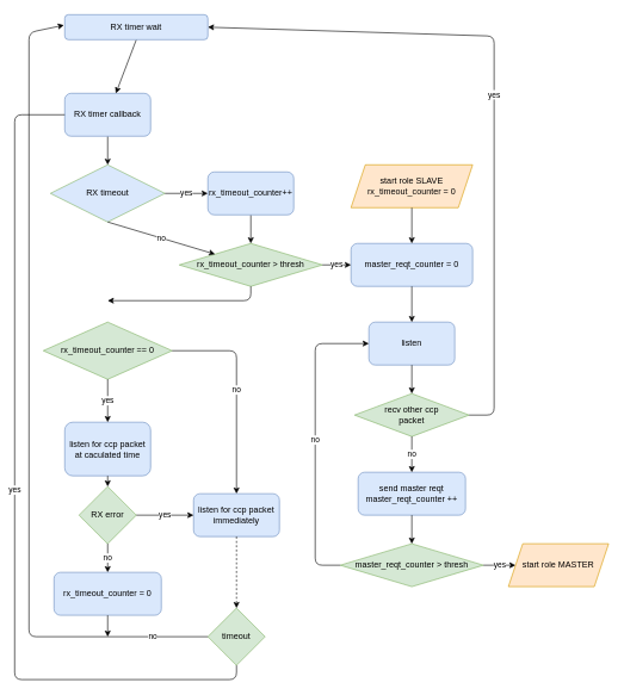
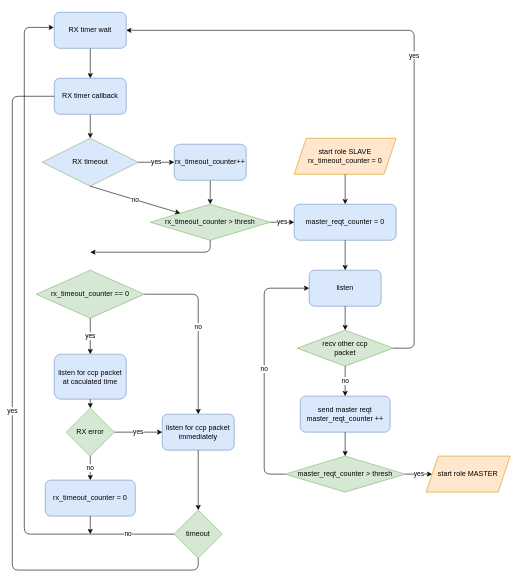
  <mxCell id="0" />
  <mxCell id="1" parent="0" />
  <mxCell id="2" value="&lt;span&gt;RX timeout&lt;/span&gt;" style="rhombus;whiteSpace=wrap;html=1;fillColor=#dae8fc;strokeColor=#82b366;" parent="1" vertex="1"><mxGeometry x="70" y="230" width="160" height="80" as="geometry" /></mxCell>
  <mxCell id="3" value="yes" style="endArrow=classic;html=1;exitX=1;exitY=0.5;exitDx=0;exitDy=0;entryX=0;entryY=0.5;entryDx=0;entryDy=0;" parent="1" source="2" target="43" edge="1"><mxGeometry width="50" height="50" relative="1" as="geometry"><mxPoint x="290" y="310" as="sourcePoint" /><mxPoint x="285" y="270" as="targetPoint" /></mxGeometry></mxCell>
  <mxCell id="4" value="&lt;span&gt;rx_timeout_counter &amp;gt; thresh&lt;/span&gt;" style="rhombus;whiteSpace=wrap;html=1;fillColor=#d5e8d4;strokeColor=#82b366;" parent="1" vertex="1"><mxGeometry x="250" y="340" width="200" height="60" as="geometry" /></mxCell>
  <mxCell id="5" value="" style="endArrow=classic;html=1;exitX=0.5;exitY=1;exitDx=0;exitDy=0;entryX=0.5;entryY=0;entryDx=0;entryDy=0;" parent="1" source="43" target="4" edge="1"><mxGeometry width="50" height="50" relative="1" as="geometry"><mxPoint x="350" y="300" as="sourcePoint" /><mxPoint x="300" y="340" as="targetPoint" /></mxGeometry></mxCell>
  <mxCell id="6" value="" style="endArrow=classic;html=1;exitX=0.5;exitY=1;exitDx=0;exitDy=0;entryX=0.5;entryY=0;entryDx=0;entryDy=0;" parent="1" source="21" target="2" edge="1"><mxGeometry width="50" height="50" relative="1" as="geometry"><mxPoint x="150" y="80" as="sourcePoint" /><mxPoint x="230" y="170" as="targetPoint" /></mxGeometry></mxCell>
  <mxCell id="7" value="listen" style="rounded=1;whiteSpace=wrap;html=1;fillColor=#dae8fc;strokeColor=#6c8ebf;" parent="1" vertex="1"><mxGeometry x="515" y="450" width="120" height="60" as="geometry" /></mxCell>
  <mxCell id="8" value="send master reqt&lt;br&gt;master_reqt_counter ++" style="rounded=1;whiteSpace=wrap;html=1;fillColor=#dae8fc;strokeColor=#6c8ebf;" parent="1" vertex="1"><mxGeometry x="500" y="660" width="150" height="60" as="geometry" /></mxCell>
  <mxCell id="9" value="recv other ccp&lt;br&gt;packet" style="rhombus;whiteSpace=wrap;html=1;fillColor=#d5e8d4;strokeColor=#82b366;" parent="1" vertex="1"><mxGeometry x="495" y="550" width="160" height="60" as="geometry" /></mxCell>
  <mxCell id="10" value="no" style="endArrow=classic;html=1;exitX=0.5;exitY=1;exitDx=0;exitDy=0;entryX=0.5;entryY=0;entryDx=0;entryDy=0;" parent="1" source="9" target="8" edge="1"><mxGeometry width="50" height="50" relative="1" as="geometry"><mxPoint x="550" y="600" as="sourcePoint" /><mxPoint x="600" y="550" as="targetPoint" /></mxGeometry></mxCell>
  <mxCell id="11" value="&lt;span&gt;master_reqt_counter &amp;gt; thresh&lt;/span&gt;" style="rhombus;whiteSpace=wrap;html=1;fillColor=#d5e8d4;strokeColor=#82b366;" parent="1" vertex="1"><mxGeometry x="475" y="760" width="200" height="60" as="geometry" /></mxCell>
  <mxCell id="12" value="" style="endArrow=classic;html=1;exitX=0.5;exitY=1;exitDx=0;exitDy=0;entryX=0.5;entryY=0;entryDx=0;entryDy=0;" parent="1" source="8" target="11" edge="1"><mxGeometry width="50" height="50" relative="1" as="geometry"><mxPoint x="560" y="710" as="sourcePoint" /><mxPoint x="610" y="660" as="targetPoint" /></mxGeometry></mxCell>
  <mxCell id="13" value="no" style="endArrow=classic;html=1;exitX=0;exitY=0.5;exitDx=0;exitDy=0;entryX=0;entryY=0.5;entryDx=0;entryDy=0;" parent="1" source="11" target="7" edge="1"><mxGeometry width="50" height="50" relative="1" as="geometry"><mxPoint x="560" y="710" as="sourcePoint" /><mxPoint x="610" y="660" as="targetPoint" /><Array as="points"><mxPoint x="440" y="790" /><mxPoint x="440" y="480" /></Array></mxGeometry></mxCell>
  <mxCell id="14" value="" style="endArrow=classic;html=1;exitX=0.5;exitY=1;exitDx=0;exitDy=0;" parent="1" source="7" target="9" edge="1"><mxGeometry width="50" height="50" relative="1" as="geometry"><mxPoint x="570" y="690" as="sourcePoint" /><mxPoint x="620" y="640" as="targetPoint" /></mxGeometry></mxCell>
  <mxCell id="15" value="yes" style="endArrow=classic;html=1;exitX=1;exitY=0.5;exitDx=0;exitDy=0;entryX=0;entryY=0.5;entryDx=0;entryDy=0;" parent="1" source="11" target="19" edge="1"><mxGeometry width="50" height="50" relative="1" as="geometry"><mxPoint x="610" y="660" as="sourcePoint" /><mxPoint x="710" y="790" as="targetPoint" /></mxGeometry></mxCell>
  <mxCell id="16" value="&lt;span&gt;master_reqt_counter = 0&lt;/span&gt;" style="rounded=1;whiteSpace=wrap;html=1;fillColor=#dae8fc;strokeColor=#6c8ebf;" parent="1" vertex="1"><mxGeometry x="490" y="340" width="170" height="60" as="geometry" /></mxCell>
  <mxCell id="17" value="" style="endArrow=classic;html=1;exitX=0.5;exitY=1;exitDx=0;exitDy=0;entryX=0.5;entryY=0;entryDx=0;entryDy=0;" parent="1" source="16" target="7" edge="1"><mxGeometry width="50" height="50" relative="1" as="geometry"><mxPoint x="600" y="500" as="sourcePoint" /><mxPoint x="650" y="450" as="targetPoint" /></mxGeometry></mxCell>
  <mxCell id="18" value="yes" style="endArrow=classic;html=1;entryX=1;entryY=0.5;entryDx=0;entryDy=0;exitX=1;exitY=0.5;exitDx=0;exitDy=0;" parent="1" source="9" target="38" edge="1"><mxGeometry width="50" height="50" relative="1" as="geometry"><mxPoint x="620" y="540" as="sourcePoint" /><mxPoint x="300" y="-20" as="targetPoint" /><Array as="points"><mxPoint x="690" y="580" /><mxPoint x="690" y="50" /></Array></mxGeometry></mxCell>
  <mxCell id="19" value="&lt;span&gt;start role MASTER&lt;/span&gt;" style="shape=parallelogram;perimeter=parallelogramPerimeter;whiteSpace=wrap;html=1;fixedSize=1;fillColor=#ffe6cc;strokeColor=#d79b00;" parent="1" vertex="1"><mxGeometry x="710" y="760" width="140" height="60" as="geometry" /></mxCell>
  <mxCell id="20" value="yes" style="endArrow=classic;html=1;exitX=1;exitY=0.5;exitDx=0;exitDy=0;entryX=0;entryY=0.5;entryDx=0;entryDy=0;" parent="1" source="4" target="16" edge="1"><mxGeometry width="50" height="50" relative="1" as="geometry"><mxPoint x="250" y="430" as="sourcePoint" /><mxPoint x="300" y="380" as="targetPoint" /></mxGeometry></mxCell>
  <mxCell id="21" value="&lt;span&gt;RX timer callback&lt;/span&gt;" style="rounded=1;whiteSpace=wrap;html=1;fillColor=#dae8fc;strokeColor=#6c8ebf;" parent="1" vertex="1"><mxGeometry x="90" y="130" width="120" height="60" as="geometry" /></mxCell>
  <mxCell id="22" value="&lt;span&gt;start role SLAVE&lt;br&gt;&lt;/span&gt;rx_timeout_counter = 0&lt;span&gt;&lt;br&gt;&lt;/span&gt;" style="shape=parallelogram;perimeter=parallelogramPerimeter;whiteSpace=wrap;html=1;fixedSize=1;fillColor=#ffe6cc;strokeColor=#d79b00;" parent="1" vertex="1"><mxGeometry x="490" y="230" width="170" height="60" as="geometry" /></mxCell>
  <mxCell id="23" value="" style="endArrow=classic;html=1;exitX=0.5;exitY=1;exitDx=0;exitDy=0;" parent="1" source="38" target="21" edge="1"><mxGeometry width="50" height="50" relative="1" as="geometry"><mxPoint x="100" y="-40" as="sourcePoint" /><mxPoint x="340" y="30" as="targetPoint" /></mxGeometry></mxCell>
  <mxCell id="24" value="no" style="endArrow=classic;html=1;exitX=0.5;exitY=1;exitDx=0;exitDy=0;" parent="1" source="2" target="4" edge="1"><mxGeometry width="50" height="50" relative="1" as="geometry"><mxPoint x="190" y="500" as="sourcePoint" /><mxPoint x="150" y="450" as="targetPoint" /></mxGeometry></mxCell>
  <mxCell id="25" value="&lt;span&gt;rx_timeout_counter == 0&lt;/span&gt;" style="rhombus;whiteSpace=wrap;html=1;fillColor=#d5e8d4;strokeColor=#82b366;" parent="1" vertex="1"><mxGeometry x="60" y="450" width="180" height="80" as="geometry" /></mxCell>
  <mxCell id="26" value="listen for ccp packet&lt;br&gt;at caculated time" style="rounded=1;whiteSpace=wrap;html=1;fillColor=#dae8fc;strokeColor=#6c8ebf;" parent="1" vertex="1"><mxGeometry x="90" y="590" width="120" height="75" as="geometry" /></mxCell>
  <mxCell id="27" value="yes" style="endArrow=classic;html=1;exitX=0.5;exitY=1;exitDx=0;exitDy=0;entryX=0.5;entryY=0;entryDx=0;entryDy=0;" parent="1" source="25" target="26" edge="1"><mxGeometry width="50" height="50" relative="1" as="geometry"><mxPoint x="210" y="550" as="sourcePoint" /><mxPoint x="260" y="500" as="targetPoint" /></mxGeometry></mxCell>
  <mxCell id="28" value="no" style="endArrow=classic;html=1;exitX=1;exitY=0.5;exitDx=0;exitDy=0;entryX=0.5;entryY=0;entryDx=0;entryDy=0;" parent="1" source="25" target="29" edge="1"><mxGeometry width="50" height="50" relative="1" as="geometry"><mxPoint x="260" y="580" as="sourcePoint" /><mxPoint x="330" y="490" as="targetPoint" /><Array as="points"><mxPoint x="330" y="490" /></Array></mxGeometry></mxCell>
  <mxCell id="29" value="listen for ccp packet&lt;br&gt;immediately" style="rounded=1;whiteSpace=wrap;html=1;fillColor=#dae8fc;strokeColor=#6c8ebf;" parent="1" vertex="1"><mxGeometry x="270" y="690" width="120" height="60" as="geometry" /></mxCell>
  <mxCell id="30" value="RX error" style="rhombus;whiteSpace=wrap;html=1;fillColor=#d5e8d4;strokeColor=#82b366;" parent="1" vertex="1"><mxGeometry x="110" y="680" width="80" height="80" as="geometry" /></mxCell>
  <mxCell id="31" value="yes" style="endArrow=classic;html=1;exitX=1;exitY=0.5;exitDx=0;exitDy=0;" parent="1" source="30" target="29" edge="1"><mxGeometry width="50" height="50" relative="1" as="geometry"><mxPoint x="260" y="570" as="sourcePoint" /><mxPoint x="310" y="520" as="targetPoint" /></mxGeometry></mxCell>
  <mxCell id="32" value="" style="endArrow=classic;html=1;exitX=0.5;exitY=1;exitDx=0;exitDy=0;entryX=0.5;entryY=0;entryDx=0;entryDy=0;" parent="1" source="26" target="30" edge="1"><mxGeometry width="50" height="50" relative="1" as="geometry"><mxPoint x="260" y="570" as="sourcePoint" /><mxPoint x="310" y="520" as="targetPoint" /></mxGeometry></mxCell>
  <mxCell id="33" value="timeout" style="rhombus;whiteSpace=wrap;html=1;fillColor=#d5e8d4;strokeColor=#82b366;" parent="1" vertex="1"><mxGeometry x="290" y="850" width="80" height="80" as="geometry" /></mxCell>
- <mxCell id="34" value="" style="endArrow=classic;html=1;exitX=0.5;exitY=1;exitDx=0;exitDy=0;entryX=0.5;entryY=0;entryDx=0;entryDy=0;dashed=1;" parent="1" source="29" target="33" edge="1"><mxGeometry width="50" height="50" relative="1" as="geometry"><mxPoint x="240" y="560" as="sourcePoint" /><mxPoint x="290" y="510" as="targetPoint" /></mxGeometry></mxCell>
+ <mxCell id="34" value="" style="endArrow=classic;html=1;exitX=0.5;exitY=1;exitDx=0;exitDy=0;entryX=0.5;entryY=0;entryDx=0;entryDy=0;" parent="1" source="29" target="33" edge="1"><mxGeometry width="50" height="50" relative="1" as="geometry"><mxPoint x="240" y="560" as="sourcePoint" /><mxPoint x="290" y="510" as="targetPoint" /></mxGeometry></mxCell>
  <mxCell id="35" value="no" style="endArrow=classic;html=1;exitX=0.5;exitY=1;exitDx=0;exitDy=0;" parent="1" source="30" target="40" edge="1"><mxGeometry width="50" height="50" relative="1" as="geometry"><mxPoint x="160" y="600" as="sourcePoint" /><mxPoint x="150" y="840" as="targetPoint" /></mxGeometry></mxCell>
  <mxCell id="36" value="yes" style="endArrow=none;html=1;exitX=0.5;exitY=1;exitDx=0;exitDy=0;entryX=0;entryY=0.5;entryDx=0;entryDy=0;" parent="1" source="33" target="21" edge="1"><mxGeometry width="50" height="50" relative="1" as="geometry"><mxPoint x="280" y="450" as="sourcePoint" /><mxPoint x="330" y="400" as="targetPoint" /><Array as="points"><mxPoint x="330" y="950" /><mxPoint x="20" y="950" /><mxPoint x="20" y="160" /></Array></mxGeometry></mxCell>
  <mxCell id="37" value="no" style="endArrow=classic;html=1;exitX=0;exitY=0.5;exitDx=0;exitDy=0;entryX=-0.006;entryY=0.422;entryDx=0;entryDy=0;entryPerimeter=0;" parent="1" source="33" target="38" edge="1"><mxGeometry x="-0.866" width="50" height="50" relative="1" as="geometry"><mxPoint x="390" y="790" as="sourcePoint" /><mxPoint x="90" y="840" as="targetPoint" /><Array as="points"><mxPoint x="40" y="890" /><mxPoint x="40" y="45" /></Array><mxPoint as="offset" /></mxGeometry></mxCell>
- <mxCell id="38" value="RX timer wait" style="rounded=1;whiteSpace=wrap;html=1;fillColor=#dae8fc;strokeColor=#6c8ebf;" parent="1" vertex="1"><mxGeometry x="90" y="20" width="200" height="35" as="geometry" /></mxCell>
+ <mxCell id="38" value="RX timer wait" style="rounded=1;whiteSpace=wrap;html=1;fillColor=#dae8fc;strokeColor=#6c8ebf;" parent="1" vertex="1"><mxGeometry x="90" y="20" width="120" height="60" as="geometry" /></mxCell>
  <mxCell id="39" value="" style="endArrow=classic;html=1;exitX=0.5;exitY=1;exitDx=0;exitDy=0;entryX=0.5;entryY=0;entryDx=0;entryDy=0;" parent="1" source="22" target="16" edge="1"><mxGeometry width="50" height="50" relative="1" as="geometry"><mxPoint x="240" y="10" as="sourcePoint" /><mxPoint x="290" y="-40" as="targetPoint" /></mxGeometry></mxCell>
  <mxCell id="40" value="&lt;span&gt;rx_timeout_counter = 0&lt;/span&gt;" style="rounded=1;whiteSpace=wrap;html=1;fillColor=#dae8fc;strokeColor=#6c8ebf;" parent="1" vertex="1"><mxGeometry x="75" y="800" width="150" height="60" as="geometry" /></mxCell>
  <mxCell id="41" value="" style="endArrow=classic;html=1;exitX=0.5;exitY=1;exitDx=0;exitDy=0;" parent="1" source="40" edge="1"><mxGeometry width="50" height="50" relative="1" as="geometry"><mxPoint x="420" y="700" as="sourcePoint" /><mxPoint x="150" y="890" as="targetPoint" /></mxGeometry></mxCell>
  <mxCell id="42" value="" style="endArrow=classic;html=1;exitX=0.5;exitY=1;exitDx=0;exitDy=0;" parent="1" source="4" edge="1"><mxGeometry width="50" height="50" relative="1" as="geometry"><mxPoint x="560" y="470" as="sourcePoint" /><mxPoint x="150" y="420" as="targetPoint" /><Array as="points"><mxPoint x="350" y="420" /></Array></mxGeometry></mxCell>
  <mxCell id="43" value="&lt;span style=&quot;font-family: &amp;#34;helvetica&amp;#34;&quot;&gt;rx_timeout_counter++&lt;/span&gt;" style="rounded=1;whiteSpace=wrap;html=1;fillColor=#dae8fc;strokeColor=#6c8ebf;" vertex="1" parent="1"><mxGeometry x="290" y="240" width="120" height="60" as="geometry" /></mxCell>
